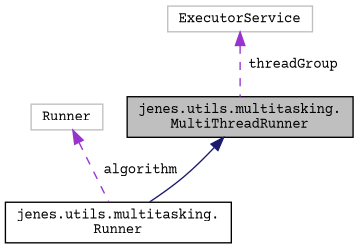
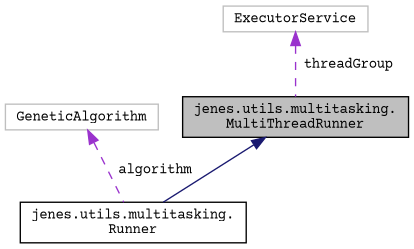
  digraph {
    fontname="Courier Prime"
    node [color=black fillcolor=white fontname="Courier Prime" fontsize=10 shape=record style=filled]
    edge [color=darkorchid3 dir=back fontname="Courier Prime" fontsize=10 labelfontname=Helvetica labelfontsize=10 style=dashed]
    n1 [fillcolor=grey75 fontcolor=black height=0.2 label="jenes.utils.multitasking.\lMultiThreadRunner" width=0.4]
    n2 [height=0.2 label="jenes.utils.multitasking.\lRunner" width=0.4]
-   n3 [color=grey75 height=0.2 label=Runner width=0.4]
+   n3 [color=grey75 height=0.2 label=GeneticAlgorithm width=0.4]
    n4 [color=grey75 height=0.2 label=ExecutorService width=0.4]
    n1 -> n2 [color=midnightblue style=solid]
    n3 -> n2 [label=" algorithm"]
    n4 -> n1 [label=" threadGroup"]
  }
